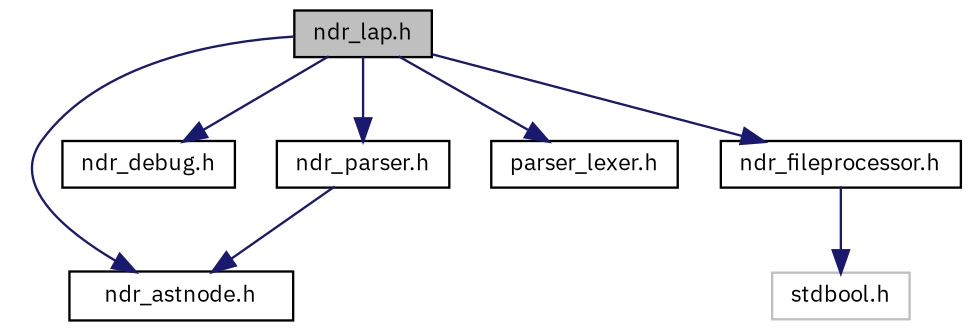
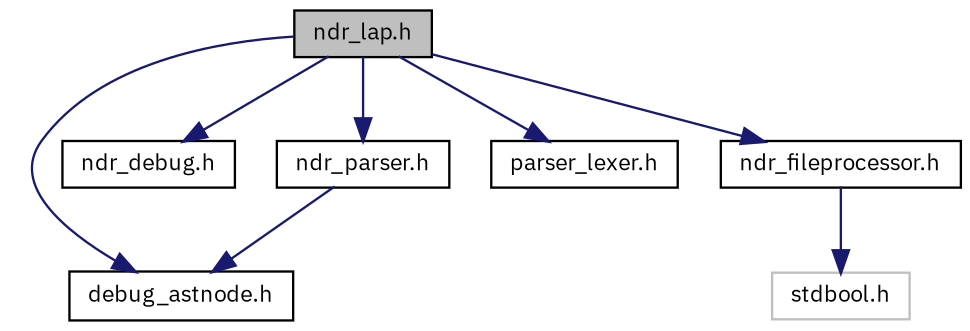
  digraph {
    fontname="IBM Plex Sans"
    node [color=black fillcolor=white fontname="IBM Plex Sans" fontsize=10 shape=record style=filled]
    edge [color=midnightblue fontname="IBM Plex Sans" fontsize=10 labelfontname=Helvetica labelfontsize=10 style=solid]
    n1 [fillcolor=grey75 fontcolor=black height=0.2 label="ndr_lap.h" width=0.4]
-   n2 [height=0.2 label="ndr_astnode.h" width=0.4]
+   n2 [height=0.2 label="debug_astnode.h" width=0.4]
    n3 [height=0.2 label="ndr_debug.h" width=0.4]
    n4 [height=0.2 label="ndr_fileprocessor.h" width=0.4]
    n5 [height=0.2 label="parser_lexer.h" width=0.4]
    n6 [height=0.2 label="ndr_parser.h" width=0.4]
    n7 [color=grey75 height=0.2 label="stdbool.h" width=0.4]
    n1 -> n2
    n1 -> n3
    n1 -> n4
    n1 -> n5
    n1 -> n6
    n4 -> n7
    n6 -> n2
  }
